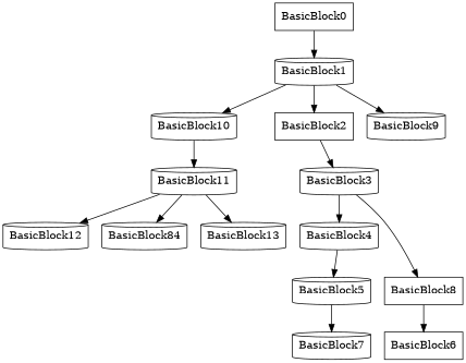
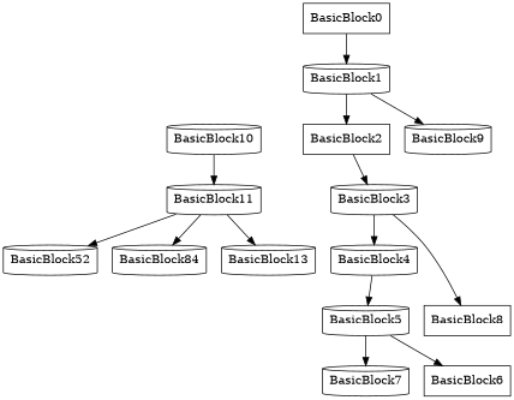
  digraph {
    node [shape=cylinder]
    BasicBlock10
    BasicBlock11
-   BasicBlock12
+   BasicBlock12 [label=BasicBlock52]
    n4 [label=BasicBlock84]
    BasicBlock13
    BasicBlock4
    BasicBlock5
    BasicBlock7
    BasicBlock6 [shape=box]
    BasicBlock2 [shape=box]
    BasicBlock3
    BasicBlock8 [shape=box]
    BasicBlock0 [shape=box]
    BasicBlock1
    BasicBlock9
    BasicBlock10 -> BasicBlock11
    BasicBlock11 -> BasicBlock12
    BasicBlock11 -> n4
    BasicBlock11 -> BasicBlock13
    BasicBlock4 -> BasicBlock5
    BasicBlock5 -> BasicBlock7
-   BasicBlock8 -> BasicBlock6
+   BasicBlock5 -> BasicBlock6
    BasicBlock2 -> BasicBlock3
    BasicBlock3 -> BasicBlock4
    BasicBlock3 -> BasicBlock8
    BasicBlock0 -> BasicBlock1
-   BasicBlock1 -> BasicBlock10
    BasicBlock1 -> BasicBlock2
    BasicBlock1 -> BasicBlock9
  }
